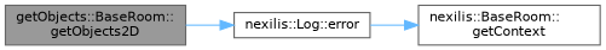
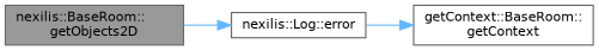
  digraph {
    rankdir=LR
    node [color=grey40 fillcolor=white fontname=Helvetica fontsize=10 shape=box style=filled]
    edge [color=steelblue1 fontname=Helvetica fontsize=10 labelfontname=Helvetica labelfontsize=10 style=solid]
-   n1 [color=gray40 fillcolor=grey60 fontcolor=black height=0.2 label="getObjects::BaseRoom::\lgetObjects2D" width=0.4]
+   n1 [color=gray40 fillcolor=grey60 fontcolor=black height=0.2 label="nexilis::BaseRoom::\lgetObjects2D" width=0.4]
    n2 [height=0.2 label="nexilis::Log::error" width=0.4]
-   n3 [height=0.2 label="nexilis::BaseRoom::\lgetContext" width=0.4]
+   n3 [height=0.2 label="getContext::BaseRoom::\lgetContext" width=0.4]
    n1 -> n2
    n2 -> n3
  }
